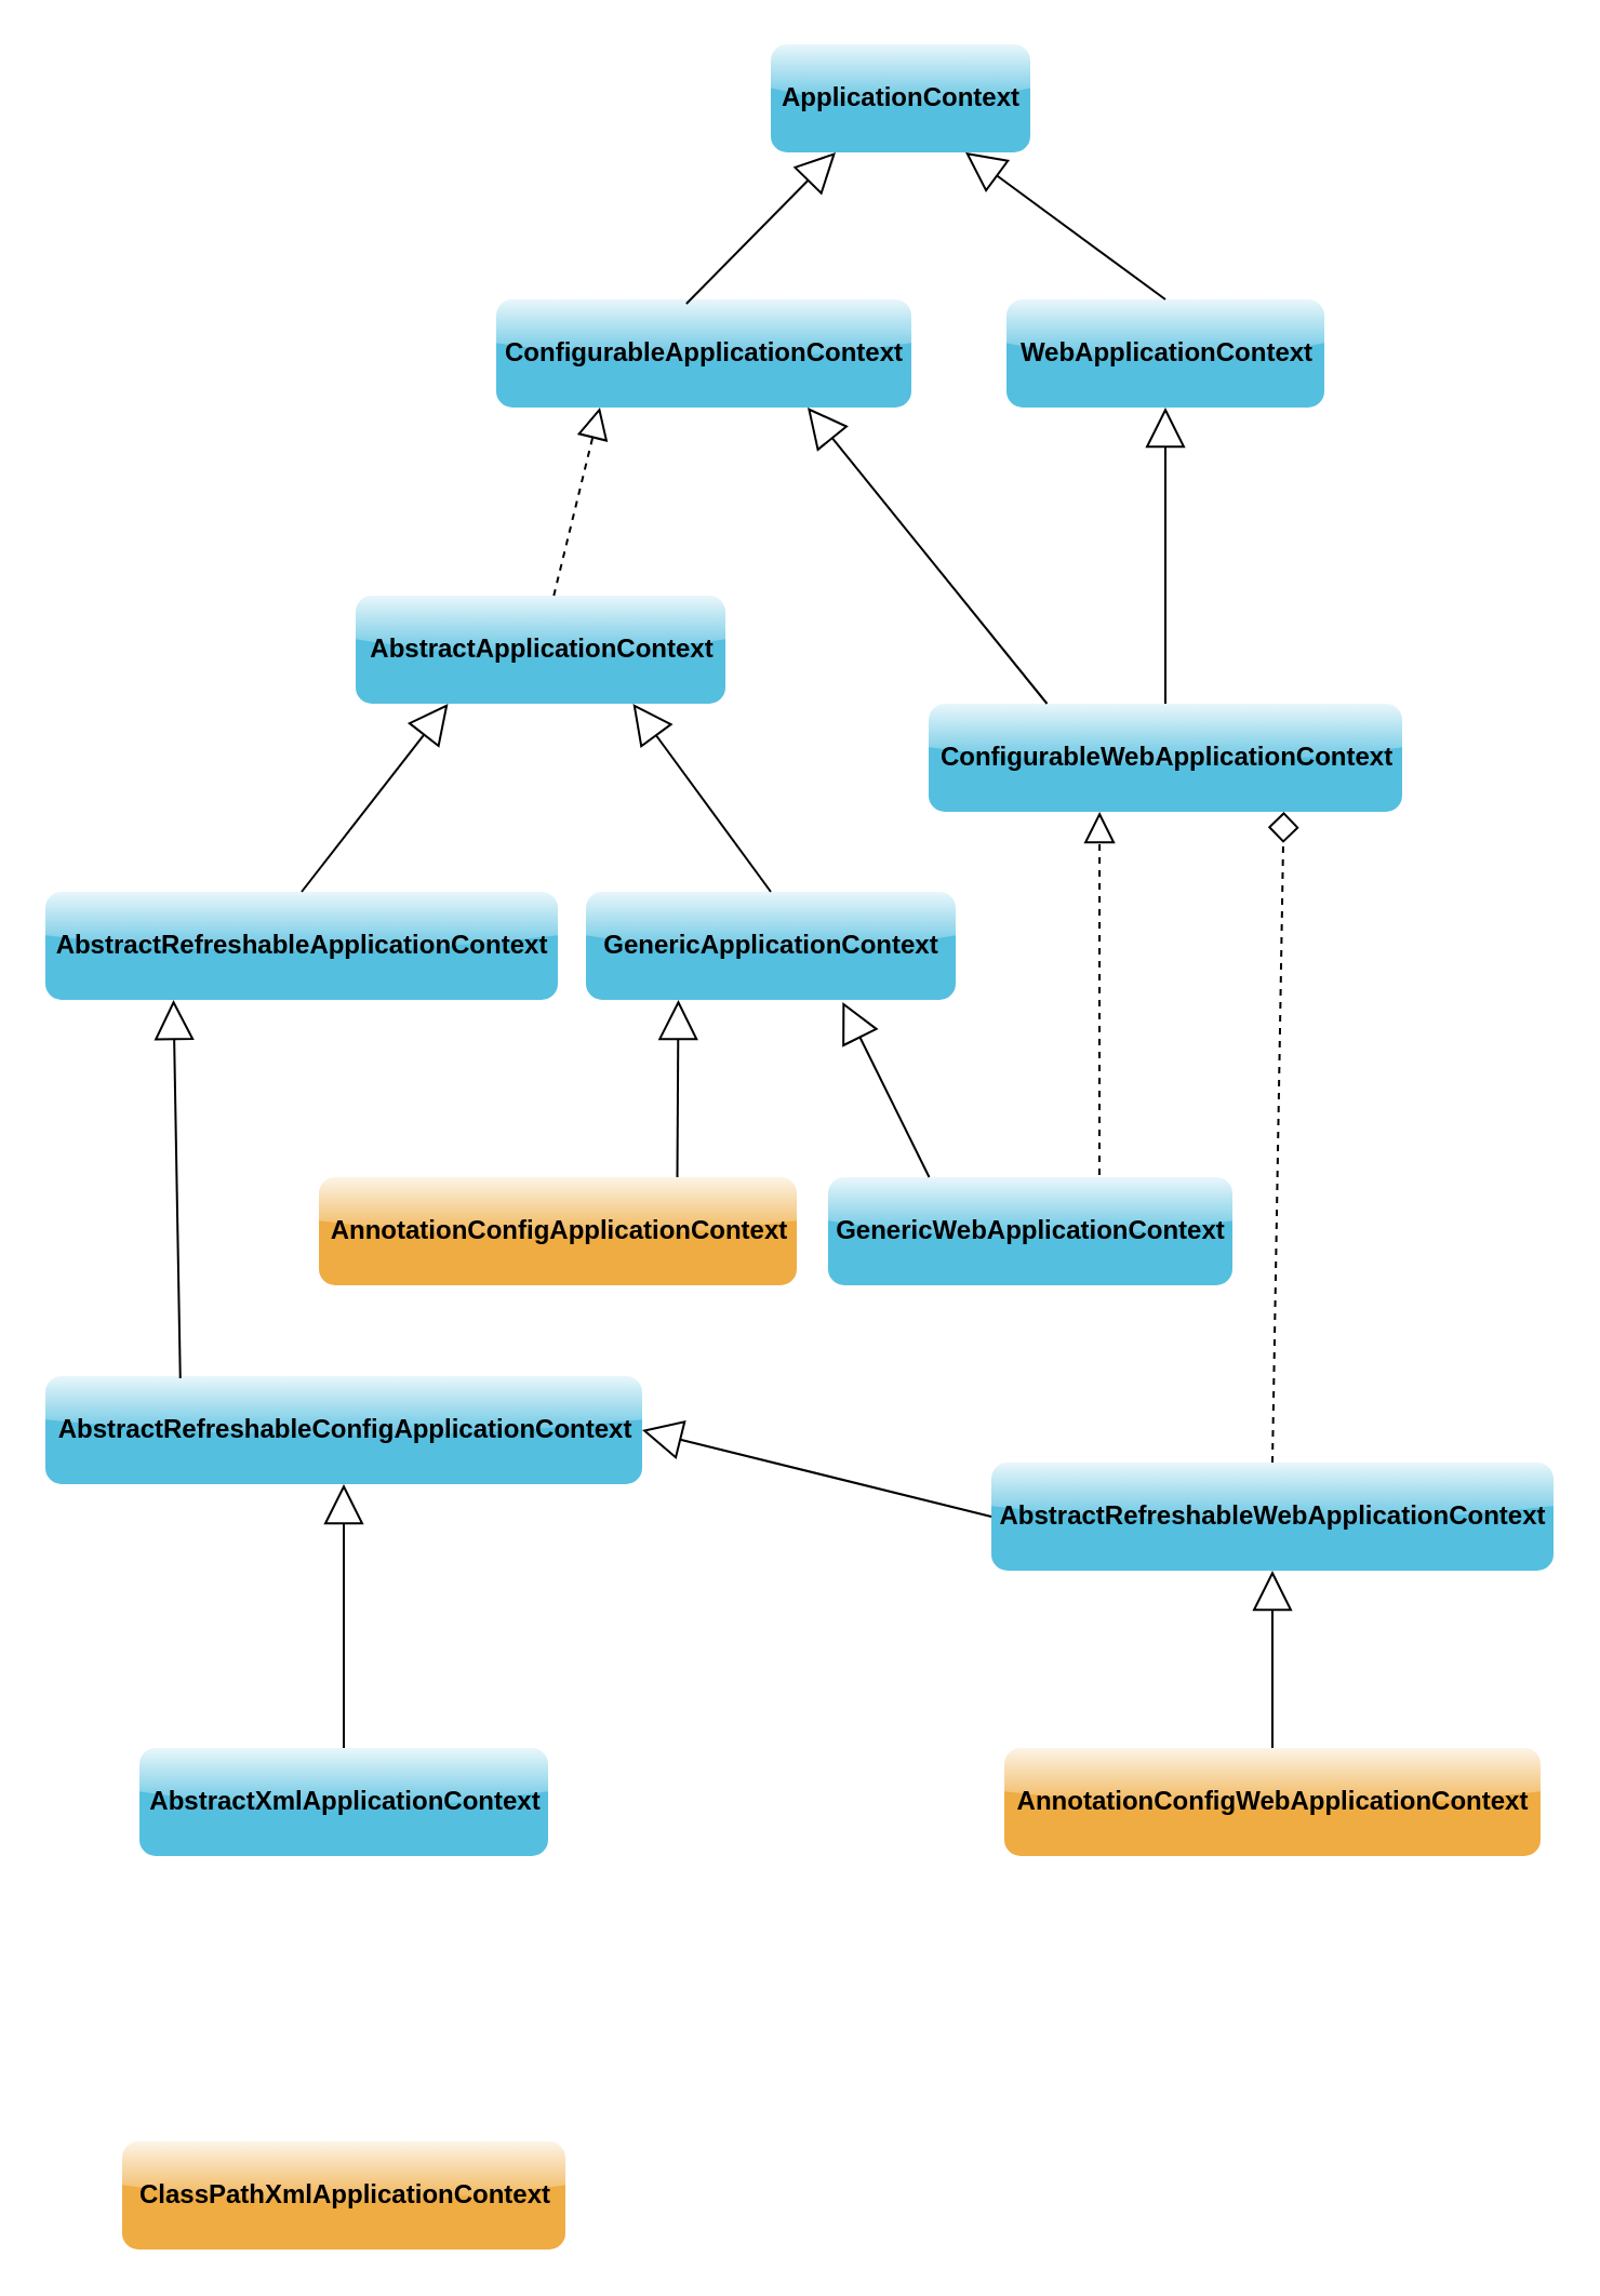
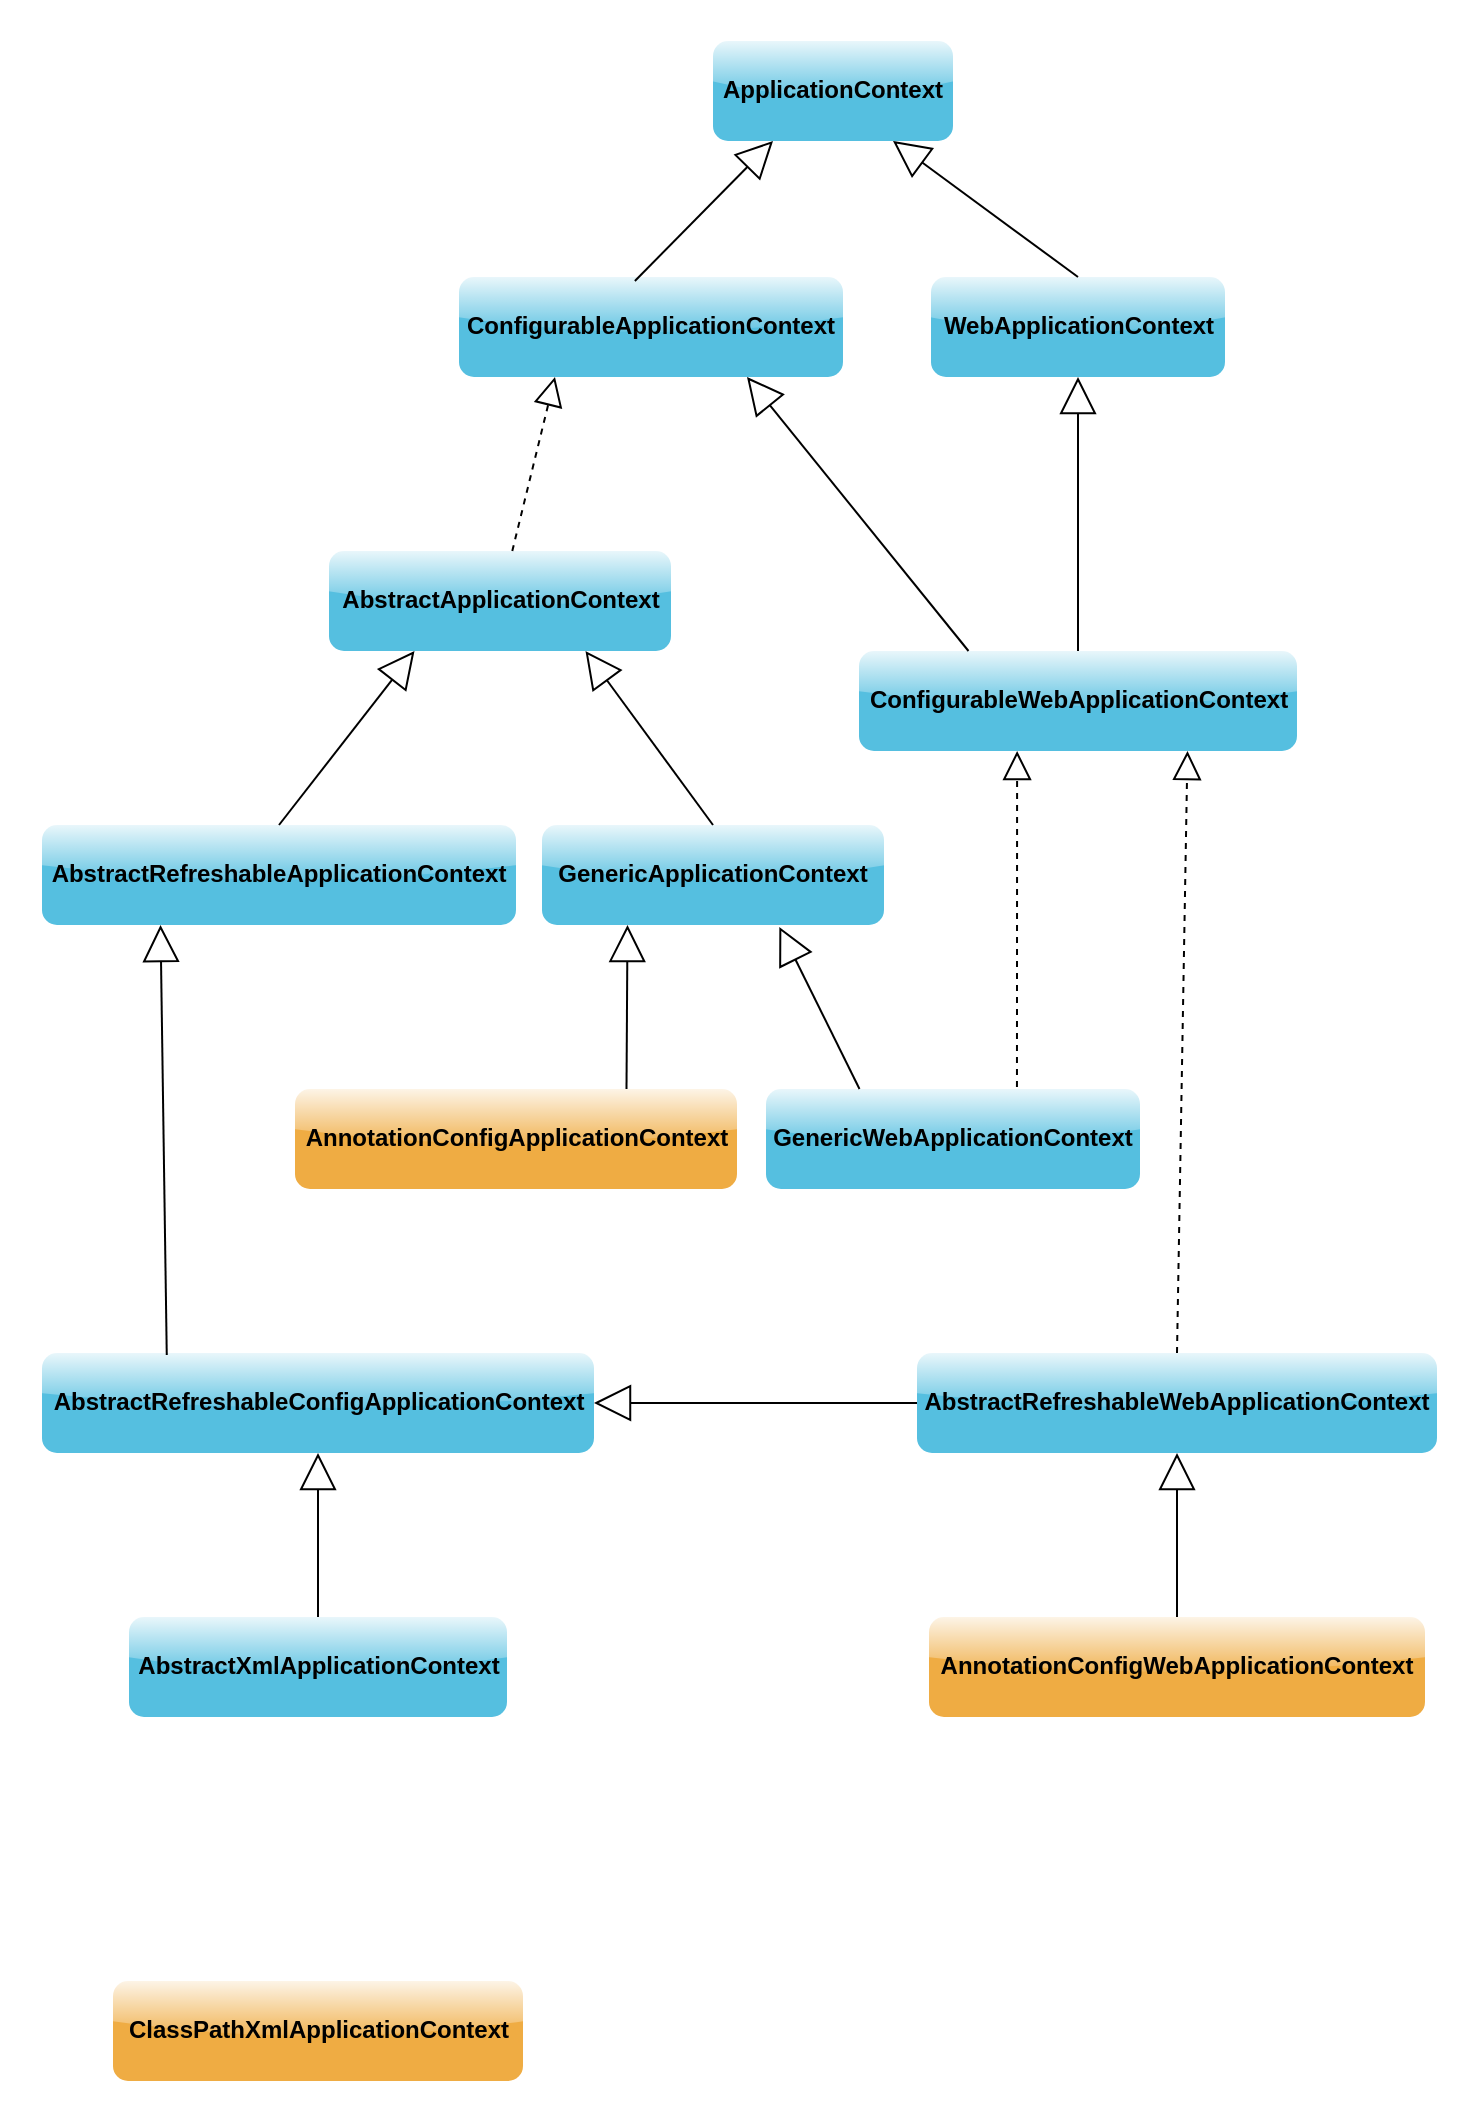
  <mxCell id="0" />
  <mxCell id="1" parent="0" />
  <mxCell id="2" value="&lt;b&gt;ApplicationContext&lt;/b&gt;" style="html=1;fillColor=#55BFE0;strokeColor=none;glass=1;rounded=1;comic=0;" vertex="1" parent="1"><mxGeometry x="356" y="20" width="120" height="50" as="geometry" /></mxCell>
  <mxCell id="3" value="&lt;b&gt;ConfigurableApplicationContext&lt;/b&gt;" style="html=1;fillColor=#55BFE0;strokeColor=none;glass=1;rounded=1;comic=0;" vertex="1" parent="1"><mxGeometry x="229" y="138" width="192" height="50" as="geometry" /></mxCell>
  <mxCell id="4" value="" style="endArrow=block;endSize=16;endFill=0;html=1;entryX=0.25;entryY=1;entryDx=0;entryDy=0;exitX=0.458;exitY=0.04;exitDx=0;exitDy=0;exitPerimeter=0;" edge="1" parent="1" source="3" target="2"><mxGeometry width="160" relative="1" as="geometry"><mxPoint x="320" y="194" as="sourcePoint" /><mxPoint x="480" y="194" as="targetPoint" /></mxGeometry></mxCell>
  <mxCell id="5" value="&lt;b&gt;WebApplicationContext&lt;/b&gt;" style="html=1;fillColor=#55BFE0;strokeColor=none;glass=1;rounded=1;comic=0;" vertex="1" parent="1"><mxGeometry x="465" y="138" width="147" height="50" as="geometry" /></mxCell>
  <mxCell id="6" value="" style="endArrow=block;endSize=16;endFill=0;html=1;exitX=0.5;exitY=0;exitDx=0;exitDy=0;entryX=0.75;entryY=1;entryDx=0;entryDy=0;" edge="1" parent="1" source="5" target="2"><mxGeometry width="160" relative="1" as="geometry"><mxPoint x="360.806" y="148" as="sourcePoint" /><mxPoint x="431" y="80" as="targetPoint" /></mxGeometry></mxCell>
  <mxCell id="7" value="&lt;b&gt;AbstractApplicationContext&lt;/b&gt;" style="html=1;fillColor=#55BFE0;strokeColor=none;glass=1;rounded=1;comic=0;" vertex="1" parent="1"><mxGeometry x="164" y="275" width="171" height="50" as="geometry" /></mxCell>
  <mxCell id="8" value="&lt;b&gt;ConfigurableWebApplicationContext&lt;/b&gt;" style="html=1;fillColor=#55BFE0;strokeColor=none;glass=1;rounded=1;comic=0;" vertex="1" parent="1"><mxGeometry x="429" y="325" width="219" height="50" as="geometry" /></mxCell>
  <mxCell id="9" value="" style="endArrow=block;endSize=16;endFill=0;html=1;entryX=0.5;entryY=1;entryDx=0;entryDy=0;" edge="1" parent="1" source="8" target="5"><mxGeometry width="160" relative="1" as="geometry"><mxPoint x="552.436" y="289" as="sourcePoint" /><mxPoint x="621.5" y="219" as="targetPoint" /></mxGeometry></mxCell>
  <mxCell id="10" value="" style="endArrow=block;endSize=16;endFill=0;html=1;entryX=0.75;entryY=1;entryDx=0;entryDy=0;exitX=0.25;exitY=0;exitDx=0;exitDy=0;" edge="1" parent="1" source="8" target="3"><mxGeometry width="160" relative="1" as="geometry"><mxPoint x="373.436" y="289" as="sourcePoint" /><mxPoint x="396.25" y="188" as="targetPoint" /></mxGeometry></mxCell>
  <mxCell id="11" value="" style="endArrow=block;dashed=1;endFill=0;endSize=12;html=1;entryX=0.25;entryY=1;entryDx=0;entryDy=0;" edge="1" parent="1" source="7" target="3"><mxGeometry width="160" relative="1" as="geometry"><mxPoint x="164" y="346" as="sourcePoint" /><mxPoint x="324" y="346" as="targetPoint" /></mxGeometry></mxCell>
  <mxCell id="12" value="&lt;b&gt;AbstractRefreshableApplicationContext&lt;/b&gt;" style="html=1;fillColor=#55BFE0;strokeColor=none;glass=1;rounded=1;comic=0;" vertex="1" parent="1"><mxGeometry x="20.5" y="412" width="237" height="50" as="geometry" /></mxCell>
  <mxCell id="13" value="" style="endArrow=block;endSize=16;endFill=0;html=1;exitX=0.5;exitY=0;exitDx=0;exitDy=0;entryX=0.25;entryY=1;entryDx=0;entryDy=0;" edge="1" parent="1" source="12" target="7"><mxGeometry width="160" relative="1" as="geometry"><mxPoint x="249" y="412" as="sourcePoint" /><mxPoint x="174" y="334" as="targetPoint" /></mxGeometry></mxCell>
  <mxCell id="14" value="&lt;b&gt;GenericApplicationContext&lt;/b&gt;" style="html=1;fillColor=#55BFE0;strokeColor=none;glass=1;rounded=1;comic=0;" vertex="1" parent="1"><mxGeometry x="270.5" y="412" width="171" height="50" as="geometry" /></mxCell>
  <mxCell id="15" value="" style="endArrow=block;endSize=16;endFill=0;html=1;entryX=0.75;entryY=1;entryDx=0;entryDy=0;exitX=0.5;exitY=0;exitDx=0;exitDy=0;" edge="1" parent="1" source="14" target="7"><mxGeometry width="160" relative="1" as="geometry"><mxPoint x="434.75" y="417" as="sourcePoint" /><mxPoint x="324" y="330" as="targetPoint" /></mxGeometry></mxCell>
  <mxCell id="16" value="&lt;b&gt;AbstractRefreshableWebApplicationContext&lt;/b&gt;" style="html=1;fillColor=#55BFE0;strokeColor=none;glass=1;rounded=1;comic=0;" vertex="1" parent="1"><mxGeometry x="458" y="676" width="260" height="50" as="geometry" /></mxCell>
- <mxCell id="17" value="" style="endArrow=diamond;dashed=1;endFill=0;endSize=12;html=1;entryX=0.75;entryY=1;entryDx=0;entryDy=0;exitX=0.5;exitY=0;exitDx=0;exitDy=0;" edge="1" parent="1" source="16" target="8"><mxGeometry width="160" relative="1" as="geometry"><mxPoint x="527.638" y="412" as="sourcePoint" /><mxPoint x="549" y="325" as="targetPoint" /></mxGeometry></mxCell>
+ <mxCell id="17" value="" style="endArrow=block;dashed=1;endFill=0;endSize=12;html=1;entryX=0.75;entryY=1;entryDx=0;entryDy=0;exitX=0.5;exitY=0;exitDx=0;exitDy=0;" edge="1" parent="1" source="16" target="8"><mxGeometry width="160" relative="1" as="geometry"><mxPoint x="527.638" y="412" as="sourcePoint" /><mxPoint x="549" y="325" as="targetPoint" /></mxGeometry></mxCell>
  <mxCell id="18" value="" style="endArrow=block;endSize=16;endFill=0;html=1;entryX=1;entryY=0.5;entryDx=0;entryDy=0;exitX=0;exitY=0.5;exitDx=0;exitDy=0;" edge="1" parent="1" source="16" target="24"><mxGeometry width="160" relative="1" as="geometry"><mxPoint x="421" y="550" as="sourcePoint" /><mxPoint x="371.923" y="462" as="targetPoint" /></mxGeometry></mxCell>
  <mxCell id="19" value="&lt;b&gt;GenericWebApplicationContext&lt;/b&gt;" style="html=1;fillColor=#55BFE0;strokeColor=none;glass=1;rounded=1;comic=0;" vertex="1" parent="1"><mxGeometry x="382.5" y="544" width="187" height="50" as="geometry" /></mxCell>
  <mxCell id="20" value="" style="endArrow=block;dashed=1;endFill=0;endSize=12;html=1;entryX=0.361;entryY=1;entryDx=0;entryDy=0;exitX=0.671;exitY=-0.02;exitDx=0;exitDy=0;entryPerimeter=0;exitPerimeter=0;" edge="1" parent="1" source="19" target="8"><mxGeometry width="160" relative="1" as="geometry"><mxPoint x="576" y="549" as="sourcePoint" /><mxPoint x="500.75" y="325" as="targetPoint" /></mxGeometry></mxCell>
  <mxCell id="21" value="" style="endArrow=block;endSize=16;endFill=0;html=1;entryX=0.694;entryY=1.02;entryDx=0;entryDy=0;exitX=0.25;exitY=0;exitDx=0;exitDy=0;entryPerimeter=0;" edge="1" parent="1" source="19" target="14"><mxGeometry width="160" relative="1" as="geometry"><mxPoint x="359.5" y="566" as="sourcePoint" /><mxPoint x="139.25" y="479" as="targetPoint" /></mxGeometry></mxCell>
  <mxCell id="22" value="&lt;b&gt;AnnotationConfigApplicationContext&lt;/b&gt;" style="html=1;fillColor=#EFAC43;strokeColor=none;glass=1;rounded=1;comic=0;gradientColor=none;" vertex="1" parent="1"><mxGeometry x="147" y="544" width="221" height="50" as="geometry" /></mxCell>
  <mxCell id="23" value="" style="endArrow=block;endSize=16;endFill=0;html=1;entryX=0.25;entryY=1;entryDx=0;entryDy=0;exitX=0.75;exitY=0;exitDx=0;exitDy=0;" edge="1" parent="1" source="22" target="14"><mxGeometry width="160" relative="1" as="geometry"><mxPoint x="295.25" y="549" as="sourcePoint" /><mxPoint x="44.174" y="463" as="targetPoint" /></mxGeometry></mxCell>
- <mxCell id="24" value="&lt;b&gt;AbstractRefreshableConfigApplicationContext&lt;/b&gt;" style="html=1;fillColor=#55BFE0;strokeColor=none;glass=1;rounded=1;comic=0;" vertex="1" parent="1"><mxGeometry x="20.5" y="636" width="276" height="50" as="geometry" /></mxCell>
+ <mxCell id="24" value="&lt;b&gt;AbstractRefreshableConfigApplicationContext&lt;/b&gt;" style="html=1;fillColor=#55BFE0;strokeColor=none;glass=1;rounded=1;comic=0;" vertex="1" parent="1"><mxGeometry x="20.5" y="676" width="276" height="50" as="geometry" /></mxCell>
  <mxCell id="25" value="" style="endArrow=block;endSize=16;endFill=0;html=1;entryX=0.25;entryY=1;entryDx=0;entryDy=0;exitX=0.226;exitY=0.02;exitDx=0;exitDy=0;exitPerimeter=0;" edge="1" parent="1" source="24" target="12"><mxGeometry width="160" relative="1" as="geometry"><mxPoint x="402.25" y="687" as="sourcePoint" /><mxPoint x="151.174" y="601" as="targetPoint" /></mxGeometry></mxCell>
  <mxCell id="26" value="&lt;b&gt;AbstractXmlApplicationContext&lt;/b&gt;" style="html=1;fillColor=#55BFE0;strokeColor=none;glass=1;rounded=1;comic=0;" vertex="1" parent="1"><mxGeometry x="64" y="808" width="189" height="50" as="geometry" /></mxCell>
  <mxCell id="27" value="" style="endArrow=block;endSize=16;endFill=0;html=1;exitX=0.5;exitY=0;exitDx=0;exitDy=0;" edge="1" parent="1" source="26" target="24"><mxGeometry width="160" relative="1" as="geometry"><mxPoint x="159" y="811" as="sourcePoint" /><mxPoint x="156.75" y="725.5" as="targetPoint" /></mxGeometry></mxCell>
  <mxCell id="28" value="&lt;b&gt;AnnotationConfigWebApplicationContext&lt;/b&gt;" style="html=1;fillColor=#EFAC43;strokeColor=none;glass=1;rounded=1;comic=0;gradientColor=none;" vertex="1" parent="1"><mxGeometry x="464" y="808" width="248" height="50" as="geometry" /></mxCell>
  <mxCell id="29" value="" style="endArrow=block;endSize=16;endFill=0;html=1;exitX=0.5;exitY=0;exitDx=0;exitDy=0;entryX=0.5;entryY=1;entryDx=0;entryDy=0;" edge="1" parent="1" source="28" target="16"><mxGeometry width="160" relative="1" as="geometry"><mxPoint x="588" y="801" as="sourcePoint" /><mxPoint x="588" y="719" as="targetPoint" /></mxGeometry></mxCell>
  <mxCell id="30" value="&lt;b&gt;ClassPathXmlApplicationContext&lt;/b&gt;" style="html=1;fillColor=#EFAC43;strokeColor=none;glass=1;rounded=1;comic=0;gradientColor=none;" vertex="1" parent="1"><mxGeometry x="56" y="990" width="205" height="50" as="geometry" /></mxCell>
